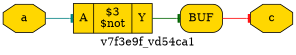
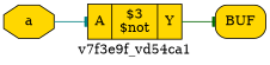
  digraph {
    label=v7f3e9f_vd54ca1
    rankdir=LR
    remincross=true
    node [shape=octagon style=filled fillcolor=gold]
    edge [arrowhead=tee]
-   n1 [color=black fontcolor=black label=c]
    n2 [color=black fontcolor=black label=a]
    n3 [label="{{<p5> A}|$3\n$not|{<p6> Y}}" shape=record]
    n4 [label=BUF shape=box style="rounded,filled"]
    n2 -> n3 [color=teal headport="p5:w" tailport=e]
    n3 -> n4 [color=darkgreen headport="w:w" tailport="p6:e"]
-   n4 -> n1 [color=red headport=w tailport="e:e"]
  }
